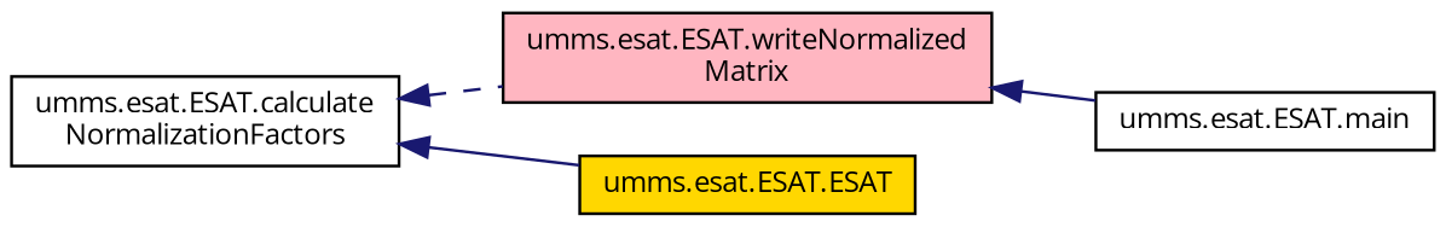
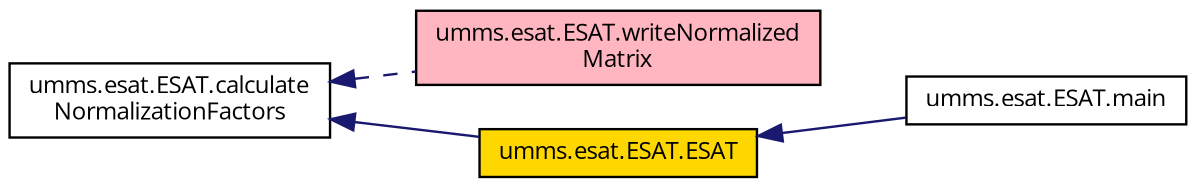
  digraph {
    fontname="Open Sans"
    rankdir=LR
    node [color=black fillcolor=white fontname="Open Sans" fontsize=10 shape=record style=filled]
    edge [color=midnightblue dir=back fontname="Open Sans" fontsize=10 labelfontname=Helvetica labelfontsize=10 style=solid]
    n1 [fontcolor=black height=0.2 label="umms.esat.ESAT.calculate\lNormalizationFactors" width=0.4]
    n2 [fillcolor=lightpink height=0.2 label="umms.esat.ESAT.writeNormalized\lMatrix" width=0.4]
    n3 [fillcolor=gold height=0.2 label="umms.esat.ESAT.ESAT" width=0.4]
    n4 [height=0.2 label="umms.esat.ESAT.main" width=0.4]
    n1 -> n2 [style=dashed]
    n1 -> n3
-   n2 -> n4
+   n3 -> n4
  }
